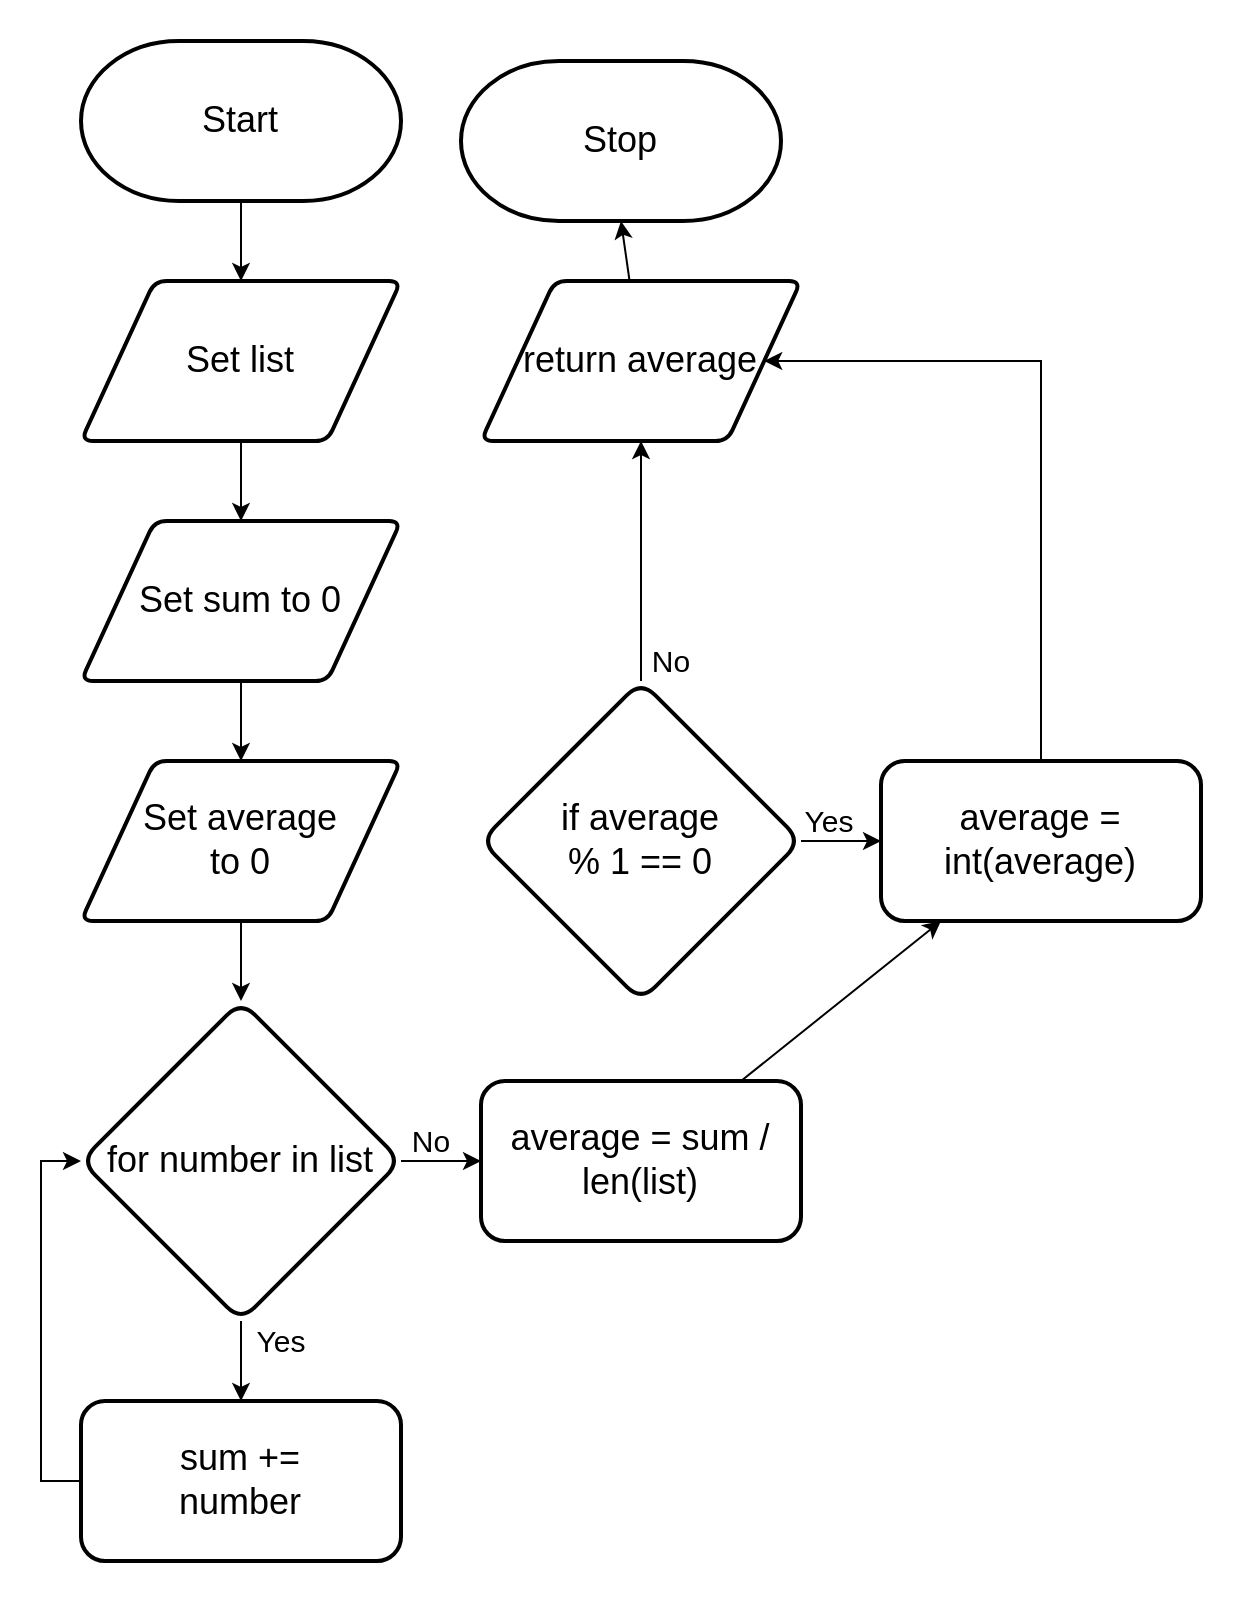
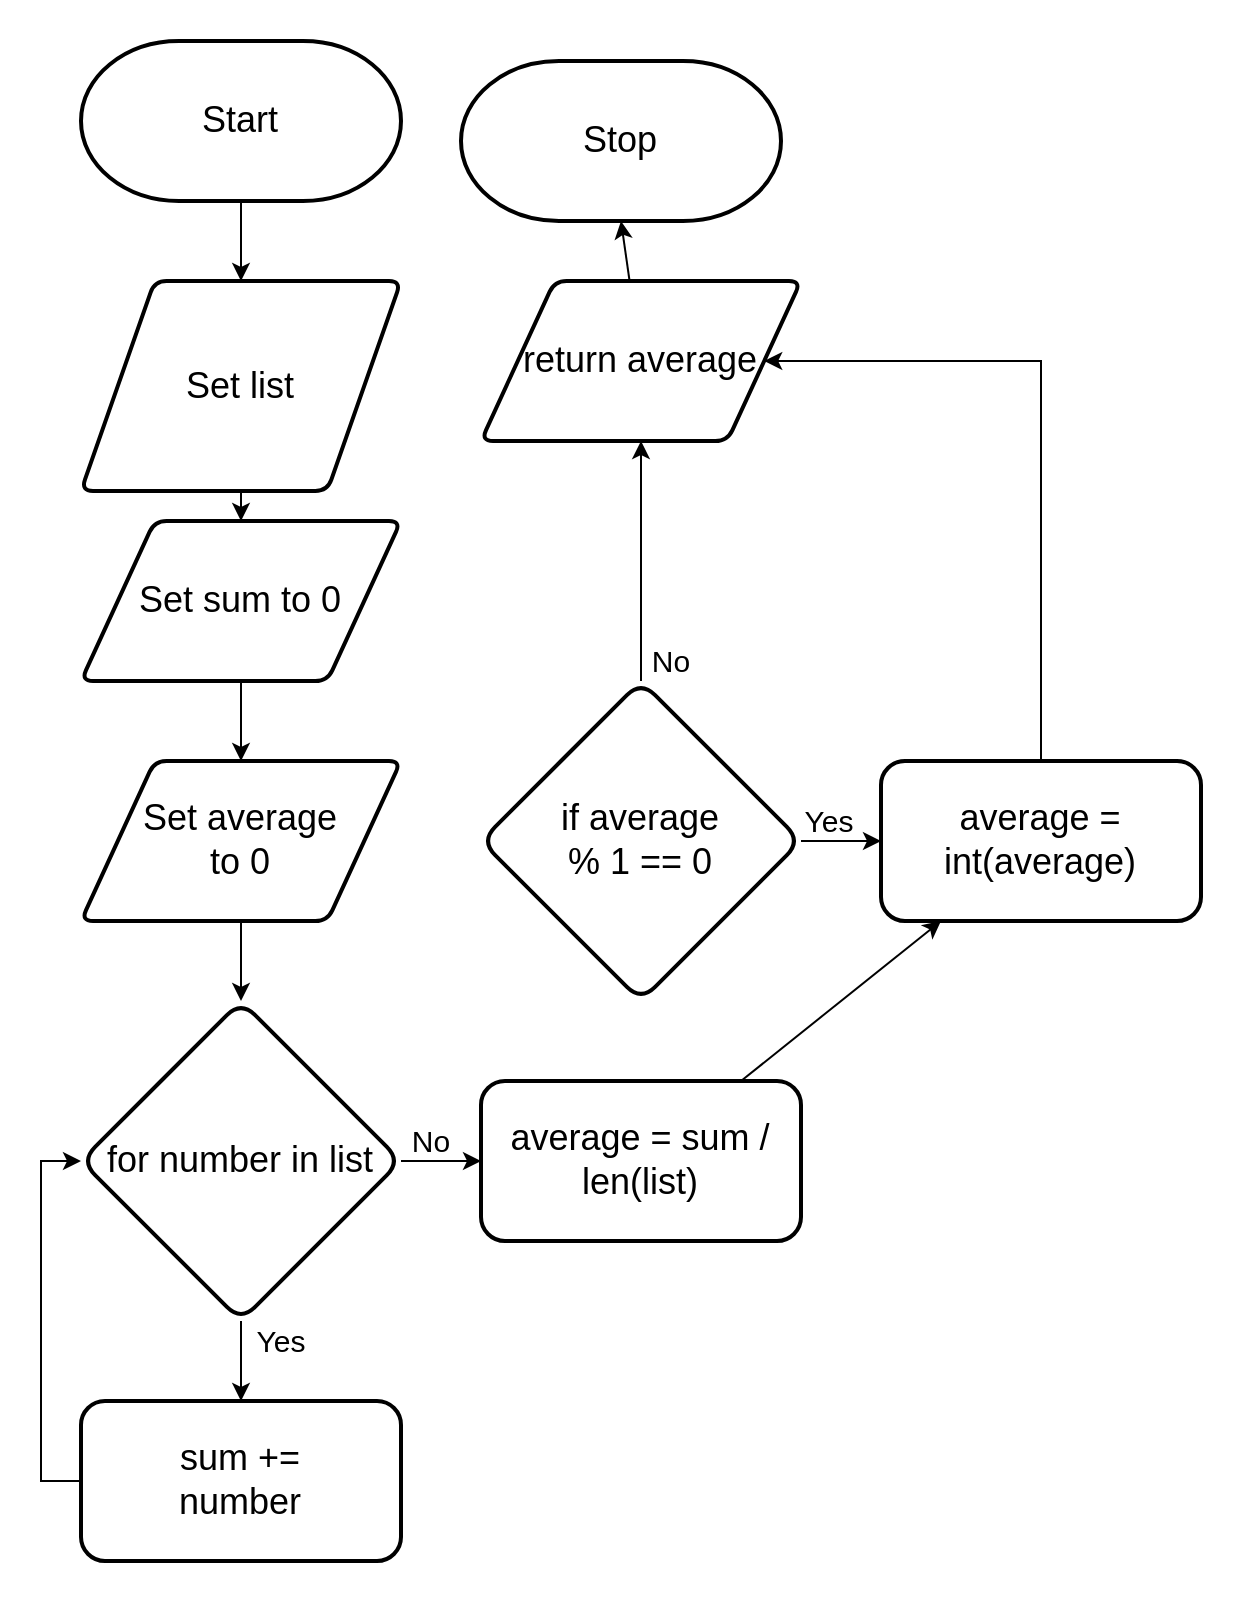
  <mxCell id="0" />
  <mxCell id="1" parent="0" />
  <mxCell id="2" style="edgeStyle=orthogonalEdgeStyle;rounded=0;html=1;entryX=0.5;entryY=0;entryDx=0;entryDy=0;fontSize=15;" parent="1" source="3" target="6" edge="1"><mxGeometry relative="1" as="geometry" /></mxCell>
  <mxCell id="3" value="&lt;font style=&quot;font-size: 18px&quot;&gt;Start&lt;/font&gt;" style="strokeWidth=2;html=1;shape=mxgraph.flowchart.terminator;whiteSpace=wrap;" parent="1" vertex="1"><mxGeometry x="40" width="160" height="80" as="geometry" y="20" /></mxCell>
  <mxCell id="4" value="&lt;font style=&quot;font-size: 18px&quot;&gt;Stop&lt;/font&gt;" style="strokeWidth=2;html=1;shape=mxgraph.flowchart.terminator;whiteSpace=wrap;" parent="1" vertex="1"><mxGeometry x="230" y="30" width="160" height="80" as="geometry" /></mxCell>
  <mxCell id="5" style="edgeStyle=none;html=1;entryX=0.5;entryY=0;entryDx=0;entryDy=0;fontSize=18;" parent="1" source="6" target="12" edge="1"><mxGeometry relative="1" as="geometry" /></mxCell>
- <mxCell id="6" value="Set list" style="shape=parallelogram;html=1;strokeWidth=2;perimeter=parallelogramPerimeter;whiteSpace=wrap;rounded=1;arcSize=12;size=0.23;fontSize=18;" parent="1" vertex="1"><mxGeometry x="40" y="140" width="160" height="80" as="geometry" /></mxCell>
+ <mxCell id="6" value="Set list" style="shape=parallelogram;html=1;strokeWidth=2;perimeter=parallelogramPerimeter;whiteSpace=wrap;rounded=1;arcSize=12;size=0.23;fontSize=18;" parent="1" vertex="1"><mxGeometry x="40" y="140" width="160" height="105" as="geometry" /></mxCell>
  <mxCell id="7" style="edgeStyle=none;html=1;entryX=0.5;entryY=0;entryDx=0;entryDy=0;fontSize=15;" parent="1" edge="1"><mxGeometry relative="1" as="geometry"><mxPoint x="120" y="700" as="targetPoint" /><mxPoint x="120" y="660" as="sourcePoint" /></mxGeometry></mxCell>
  <mxCell id="8" value="&lt;font style=&quot;font-size: 15px&quot;&gt;Yes&lt;/font&gt;" style="text;html=1;align=center;verticalAlign=middle;resizable=0;points=[];autosize=1;strokeColor=none;fillColor=none;fontSize=8;fontFamily=Helvetica;fontColor=default;" parent="1" vertex="1"><mxGeometry x="120" y="660" width="40" height="20" as="geometry" /></mxCell>
  <mxCell id="9" value="&lt;font style=&quot;font-size: 15px&quot;&gt;No&lt;br&gt;&lt;/font&gt;" style="text;html=1;align=center;verticalAlign=middle;resizable=0;points=[];autosize=1;strokeColor=none;fillColor=none;fontSize=8;fontFamily=Helvetica;fontColor=default;" parent="1" vertex="1"><mxGeometry x="200" y="560" width="30" height="20" as="geometry" /></mxCell>
  <mxCell id="10" style="edgeStyle=orthogonalEdgeStyle;html=1;entryX=0;entryY=0.5;entryDx=0;entryDy=0;fontSize=15;rounded=0;exitX=0;exitY=0.5;exitDx=0;exitDy=0;" parent="1" source="15" edge="1"><mxGeometry relative="1" as="geometry"><Array as="points"><mxPoint x="20" y="740" /><mxPoint x="20" y="580" /></Array><mxPoint x="40" y="780" as="sourcePoint" /><mxPoint x="40" y="580" as="targetPoint" /></mxGeometry></mxCell>
  <mxCell id="11" style="edgeStyle=none;html=1;entryX=0.5;entryY=0;entryDx=0;entryDy=0;fontSize=15;" parent="1" source="12" edge="1"><mxGeometry relative="1" as="geometry"><mxPoint x="120" y="380" as="targetPoint" /></mxGeometry></mxCell>
  <mxCell id="12" value="Set sum to 0" style="shape=parallelogram;html=1;strokeWidth=2;perimeter=parallelogramPerimeter;whiteSpace=wrap;rounded=1;arcSize=12;size=0.23;fontSize=18;" parent="1" vertex="1"><mxGeometry x="40" y="260" width="160" height="80" as="geometry" /></mxCell>
  <mxCell id="13" style="edgeStyle=none;html=1;entryX=0.5;entryY=1;entryDx=0;entryDy=0;entryPerimeter=0;" parent="1" source="14" target="4" edge="1"><mxGeometry relative="1" as="geometry"><mxPoint x="320" y="110" as="targetPoint" /></mxGeometry></mxCell>
  <mxCell id="14" value="return average" style="shape=parallelogram;html=1;strokeWidth=2;perimeter=parallelogramPerimeter;whiteSpace=wrap;rounded=1;arcSize=12;size=0.23;fontSize=18;" parent="1" vertex="1"><mxGeometry x="240" y="140" width="160" height="80" as="geometry" /></mxCell>
  <mxCell id="15" value="sum +=&lt;br&gt;number" style="rounded=1;whiteSpace=wrap;html=1;strokeWidth=2;fontSize=18;" parent="1" vertex="1"><mxGeometry x="40" y="700" width="160" height="80" as="geometry" /></mxCell>
  <mxCell id="16" style="edgeStyle=none;html=1;" edge="1" parent="1" source="17"><mxGeometry relative="1" as="geometry"><mxPoint x="240" y="580" as="targetPoint" /></mxGeometry></mxCell>
  <mxCell id="17" value="&lt;font&gt;for number in list&lt;br style=&quot;font-size: 18px&quot;&gt;&lt;/font&gt;" style="rhombus;whiteSpace=wrap;html=1;rounded=1;fontFamily=Helvetica;fontSize=18;fontColor=default;strokeColor=default;strokeWidth=2;fillColor=default;" vertex="1" parent="1"><mxGeometry x="40" y="500" width="160" height="160" as="geometry" /></mxCell>
  <mxCell id="18" style="edgeStyle=none;html=1;entryX=0.5;entryY=0;entryDx=0;entryDy=0;" edge="1" parent="1" source="19" target="17"><mxGeometry relative="1" as="geometry" /></mxCell>
  <mxCell id="19" value="Set average&lt;br&gt;to 0" style="shape=parallelogram;html=1;strokeWidth=2;perimeter=parallelogramPerimeter;whiteSpace=wrap;rounded=1;arcSize=12;size=0.23;fontSize=18;" vertex="1" parent="1"><mxGeometry x="40" y="380" width="160" height="80" as="geometry" /></mxCell>
  <mxCell id="20" style="edgeStyle=none;html=1;" edge="1" parent="1" source="21" target="26"><mxGeometry relative="1" as="geometry" /></mxCell>
  <mxCell id="21" value="average = sum / len(list)" style="rounded=1;whiteSpace=wrap;html=1;strokeWidth=2;fontSize=18;" vertex="1" parent="1"><mxGeometry x="240" y="540" width="160" height="80" as="geometry" /></mxCell>
  <mxCell id="22" style="edgeStyle=none;html=1;entryX=0;entryY=0.5;entryDx=0;entryDy=0;" edge="1" parent="1" source="24" target="26"><mxGeometry relative="1" as="geometry" /></mxCell>
  <mxCell id="23" style="edgeStyle=none;html=1;" edge="1" parent="1" source="24" target="14"><mxGeometry relative="1" as="geometry" /></mxCell>
  <mxCell id="24" value="&lt;font&gt;if average&lt;br&gt;% 1 == 0&lt;br style=&quot;font-size: 18px&quot;&gt;&lt;/font&gt;" style="rhombus;whiteSpace=wrap;html=1;rounded=1;fontFamily=Helvetica;fontSize=18;fontColor=default;strokeColor=default;strokeWidth=2;fillColor=default;" vertex="1" parent="1"><mxGeometry x="240" y="340" width="160" height="160" as="geometry" /></mxCell>
  <mxCell id="25" style="edgeStyle=orthogonalEdgeStyle;html=1;entryX=1;entryY=0.5;entryDx=0;entryDy=0;rounded=0;" edge="1" parent="1" source="26" target="14"><mxGeometry relative="1" as="geometry"><Array as="points"><mxPoint x="520" y="180" /></Array></mxGeometry></mxCell>
  <mxCell id="26" value="average = int(average)" style="rounded=1;whiteSpace=wrap;html=1;strokeWidth=2;fontSize=18;" vertex="1" parent="1"><mxGeometry x="440" y="380" width="160" height="80" as="geometry" /></mxCell>
  <mxCell id="27" value="&lt;font style=&quot;font-size: 15px&quot;&gt;Yes&lt;/font&gt;" style="text;html=1;align=center;verticalAlign=middle;resizable=0;points=[];autosize=1;strokeColor=none;fillColor=none;fontSize=8;fontFamily=Helvetica;fontColor=default;" vertex="1" parent="1"><mxGeometry x="394" y="400" width="40" height="20" as="geometry" /></mxCell>
  <mxCell id="28" value="&lt;font style=&quot;font-size: 15px&quot;&gt;No&lt;br&gt;&lt;/font&gt;" style="text;html=1;align=center;verticalAlign=middle;resizable=0;points=[];autosize=1;strokeColor=none;fillColor=none;fontSize=8;fontFamily=Helvetica;fontColor=default;" vertex="1" parent="1"><mxGeometry x="320" y="320" width="30" height="20" as="geometry" /></mxCell>
